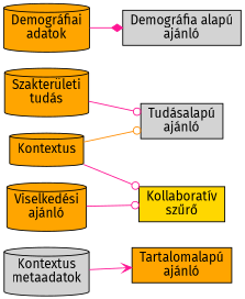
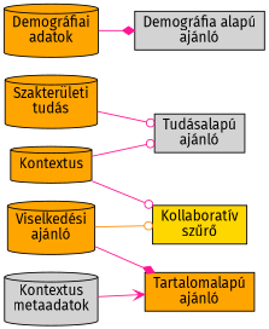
  digraph {
    fontname="Fira Sans"
    rankdir=LR
    node [fillcolor=orange fontname="Fira Sans" shape=cylinder style=filled]
    edge [arrowhead=odot color=deeppink fontname="Fira Sans"]
    n1 [label="Szakterületi\ntudás"]
    n2 [fillcolor=lightgrey label="Tudásalapú\najánló" shape=rectangle]
    n3 [fillcolor=lightgrey label="Kontextus\nmetaadatok"]
    n4 [label="Tartalomalapú\najánló" shape=rectangle]
    n5 [label="Viselkedési\najánló"]
    n6 [fillcolor=gold label="Kollaboratív\nszűrő" shape=rectangle]
    n7 [label="Demográfiai\nadatok"]
    n8 [fillcolor=lightgrey label="Demográfia alapú\najánló" shape=rectangle]
    n9 [label=Kontextus]
    n1 -> n2
    n3 -> n4 [arrowhead=vee]
-   n5 -> n6
+   n5 -> n4 [arrowhead=diamond]
+   n5 -> n6 [color=darkorange]
    n7 -> n8 [arrowhead=diamond]
-   n9 -> n2 [color=darkorange]
+   n9 -> n2
    n9 -> n6
  }
